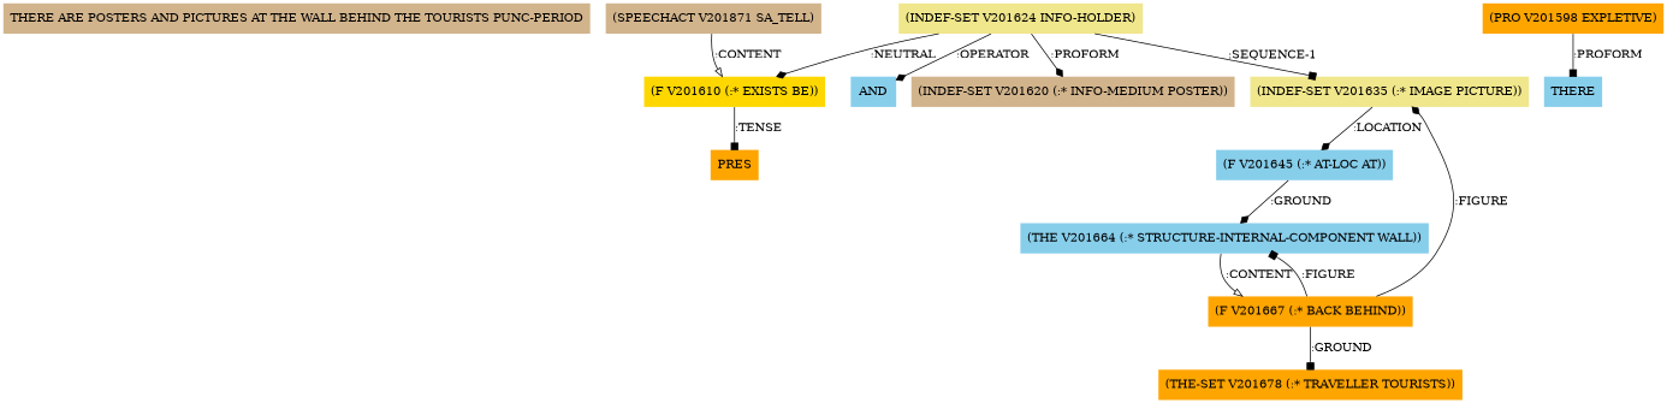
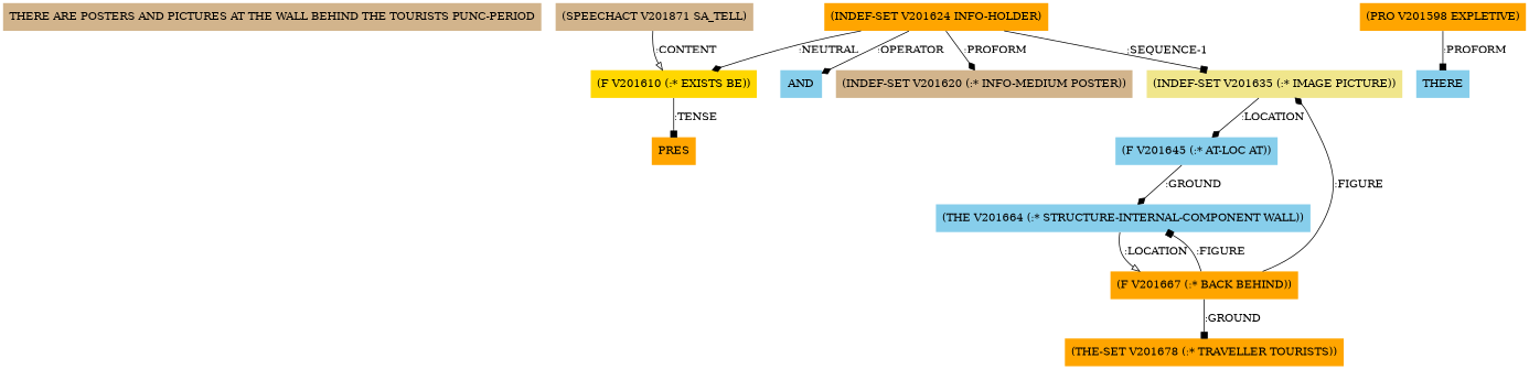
  digraph {
    node [color=teal fillcolor=orange shape=none style=filled]
    edge [arrowhead=diamond]
    "THERE ARE POSTERS AND PICTURES AT THE WALL BEHIND THE TOURISTS PUNC-PERIOD" [fillcolor=tan]
    n2 [fillcolor=tan label="(SPEECHACT V201871 SA_TELL)"]
    n3 [color=darkorange fillcolor=gold label="(F V201610 (:* EXISTS BE))"]
    n4 [label=PRES]
-   n5 [color=darkorange fillcolor=khaki label="(INDEF-SET V201624 INFO-HOLDER)"]
+   n5 [color=darkorange label="(INDEF-SET V201624 INFO-HOLDER)"]
    n6 [fillcolor=skyblue label=AND]
    n7 [color=darkorange fillcolor=tan label="(INDEF-SET V201620 (:* INFO-MEDIUM POSTER))"]
    n8 [color=darkorange fillcolor=khaki label="(INDEF-SET V201635 (:* IMAGE PICTURE))"]
    n9 [fillcolor=skyblue label="(F V201645 (:* AT-LOC AT))"]
    n10 [color=darkorange label="(PRO V201598 EXPLETIVE)"]
    n11 [fillcolor=skyblue label=THERE]
    n12 [fillcolor=skyblue label="(THE V201664 (:* STRUCTURE-INTERNAL-COMPONENT WALL))"]
    n13 [color=darkorange label="(F V201667 (:* BACK BEHIND))"]
    n14 [color=darkorange label="(THE-SET V201678 (:* TRAVELLER TOURISTS))"]
    n2 -> n3 [arrowhead=onormal label=":CONTENT"]
    n3 -> n4 [arrowhead=box label=":TENSE"]
    n5 -> n3 [label=":NEUTRAL"]
    n5 -> n6 [label=":OPERATOR"]
    n5 -> n7 [label=":PROFORM"]
    n5 -> n8 [arrowhead=box label=":SEQUENCE-1"]
    n8 -> n9 [label=":LOCATION"]
    n9 -> n12 [label=":GROUND"]
    n10 -> n11 [arrowhead=box label=":PROFORM"]
-   n12 -> n13 [arrowhead=onormal label=":CONTENT"]
+   n12 -> n13 [arrowhead=onormal label=":LOCATION"]
    n13 -> n8 [label=":FIGURE"]
    n13 -> n12 [arrowhead=box label=":FIGURE"]
    n13 -> n14 [arrowhead=box label=":GROUND"]
  }
